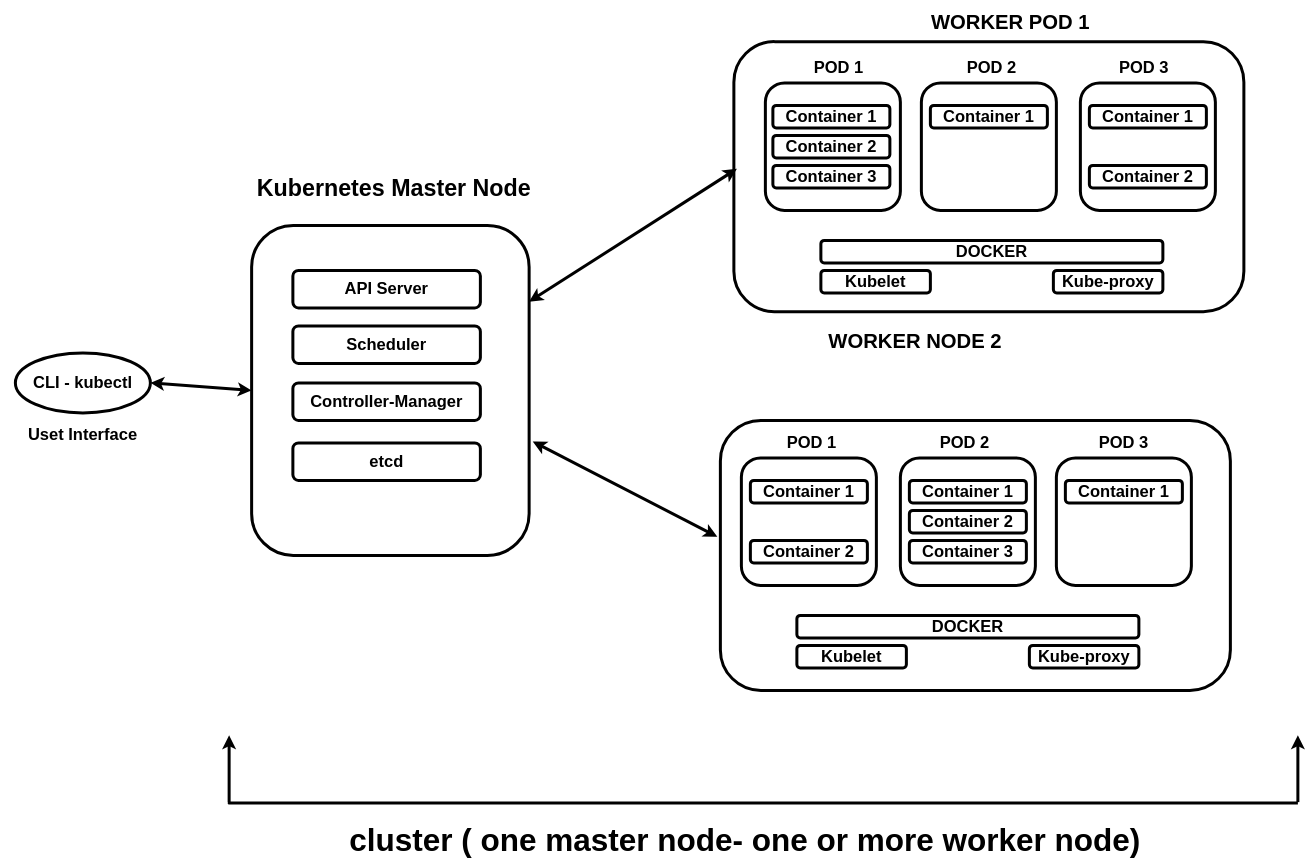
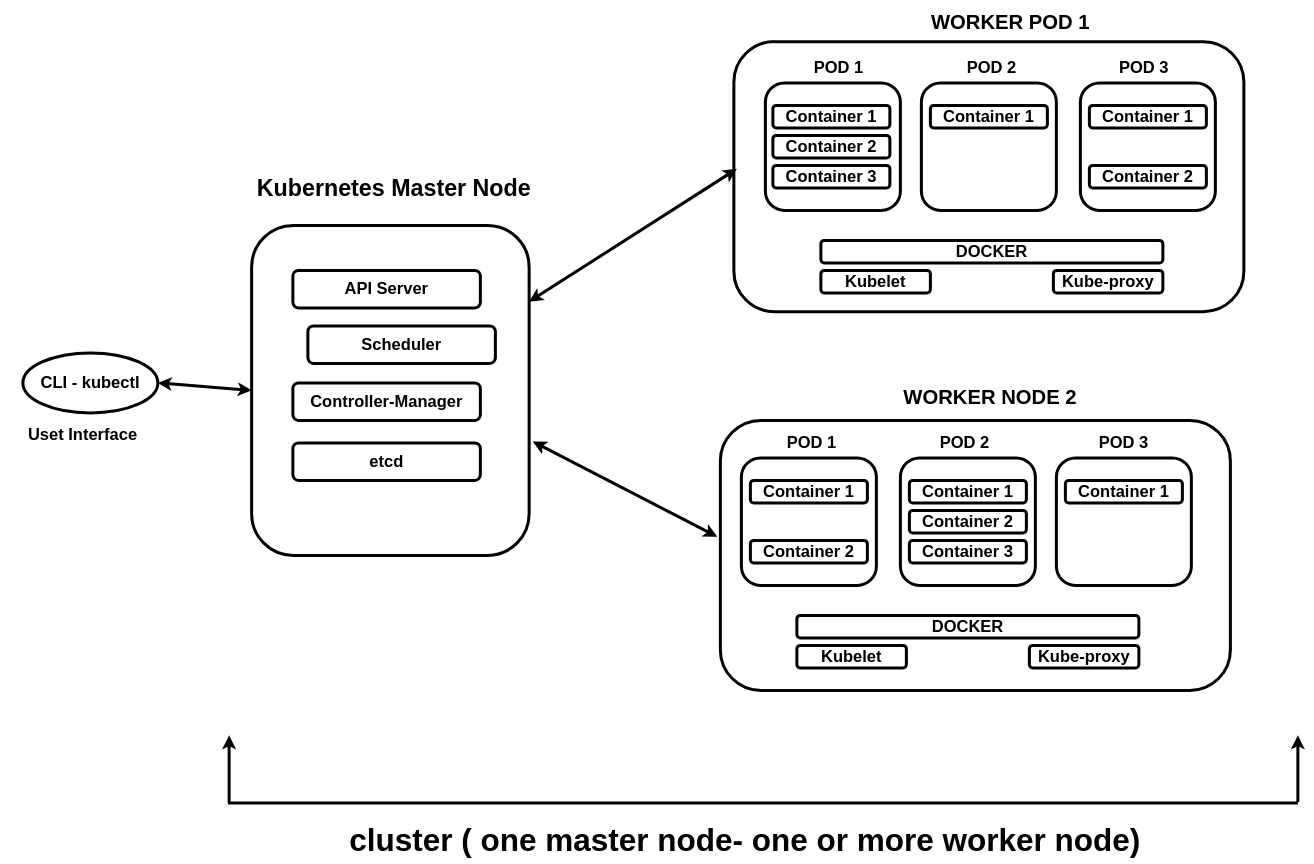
  <mxCell id="0" />
  <mxCell id="1" parent="0" />
  <mxCell id="2" value="Container 1" style="rounded=1;whiteSpace=wrap;html=1;strokeWidth=4;fontSize=22;fontStyle=1" parent="1" vertex="1"><mxGeometry x="1030" y="140" width="156" height="30" as="geometry" /></mxCell>
  <mxCell id="3" value="Container 2" style="rounded=1;whiteSpace=wrap;html=1;strokeWidth=4;fontSize=22;fontStyle=1" parent="1" vertex="1"><mxGeometry x="1030" y="180" width="156" height="30" as="geometry" /></mxCell>
  <mxCell id="4" value="Container 3" style="rounded=1;whiteSpace=wrap;html=1;strokeWidth=4;fontSize=22;fontStyle=1" parent="1" vertex="1"><mxGeometry x="1030" y="220" width="156" height="30" as="geometry" /></mxCell>
  <mxCell id="5" value="" style="rounded=1;whiteSpace=wrap;html=1;fillColor=none;strokeWidth=4;fontSize=22;fontStyle=1" parent="1" vertex="1"><mxGeometry x="1020" y="110" width="180" height="170" as="geometry" /></mxCell>
  <mxCell id="6" value="Container 1" style="rounded=1;whiteSpace=wrap;html=1;strokeWidth=4;fontSize=22;fontStyle=1" parent="1" vertex="1"><mxGeometry x="1240" y="140" width="156" height="30" as="geometry" /></mxCell>
  <mxCell id="7" value="Container 1" style="rounded=1;whiteSpace=wrap;html=1;strokeWidth=4;fontSize=22;fontStyle=1" parent="1" vertex="1"><mxGeometry x="1452" y="140" width="156" height="30" as="geometry" /></mxCell>
  <mxCell id="8" value="Container 2" style="rounded=1;whiteSpace=wrap;html=1;strokeWidth=4;fontSize=22;fontStyle=1" parent="1" vertex="1"><mxGeometry x="1452" y="220" width="156" height="30" as="geometry" /></mxCell>
  <mxCell id="9" value="" style="rounded=1;whiteSpace=wrap;html=1;fillColor=none;strokeWidth=4;fontSize=22;fontStyle=1" parent="1" vertex="1"><mxGeometry x="1228" y="110" width="180" height="170" as="geometry" /></mxCell>
  <mxCell id="10" value="" style="rounded=1;whiteSpace=wrap;html=1;fillColor=none;strokeWidth=4;fontSize=22;fontStyle=1" parent="1" vertex="1"><mxGeometry x="1440" y="110" width="180" height="170" as="geometry" /></mxCell>
  <mxCell id="11" value="&lt;span style=&quot;font-size: 22px;&quot;&gt;POD 1&lt;/span&gt;" style="text;html=1;strokeColor=none;fillColor=none;align=center;verticalAlign=middle;whiteSpace=wrap;rounded=0;strokeWidth=4;fontSize=22;fontStyle=1" parent="1" vertex="1"><mxGeometry x="1082" y="80" width="72" height="20" as="geometry" /></mxCell>
  <mxCell id="12" value="&lt;span style=&quot;font-size: 22px;&quot;&gt;POD 2&lt;/span&gt;" style="text;html=1;strokeColor=none;fillColor=none;align=center;verticalAlign=middle;whiteSpace=wrap;rounded=0;strokeWidth=4;fontSize=22;fontStyle=1" parent="1" vertex="1"><mxGeometry x="1286" y="80" width="72" height="20" as="geometry" /></mxCell>
  <mxCell id="13" value="&lt;span style=&quot;font-size: 22px;&quot;&gt;POD 3&lt;/span&gt;" style="text;html=1;strokeColor=none;fillColor=none;align=center;verticalAlign=middle;whiteSpace=wrap;rounded=0;strokeWidth=4;fontSize=22;fontStyle=1" parent="1" vertex="1"><mxGeometry x="1490" y="80" width="70" height="20" as="geometry" /></mxCell>
  <mxCell id="14" value="&lt;span style=&quot;font-size: 22px;&quot;&gt;DOCKER&lt;/span&gt;" style="rounded=1;whiteSpace=wrap;html=1;fillColor=none;strokeWidth=4;fontSize=22;fontStyle=1" parent="1" vertex="1"><mxGeometry x="1094" y="320" width="456" height="30" as="geometry" /></mxCell>
  <mxCell id="15" value="&lt;span style=&quot;font-size: 22px;&quot;&gt;Kubelet&lt;/span&gt;" style="rounded=1;whiteSpace=wrap;html=1;fillColor=none;strokeWidth=4;fontSize=22;fontStyle=1" parent="1" vertex="1"><mxGeometry x="1094" y="360" width="146" height="30" as="geometry" /></mxCell>
  <mxCell id="16" value="&lt;span style=&quot;font-size: 22px;&quot;&gt;Kube-proxy&lt;/span&gt;" style="rounded=1;whiteSpace=wrap;html=1;fillColor=none;strokeWidth=4;fontSize=22;fontStyle=1" parent="1" vertex="1"><mxGeometry x="1404" y="360" width="146" height="30" as="geometry" /></mxCell>
  <mxCell id="17" value="" style="rounded=1;whiteSpace=wrap;html=1;fillColor=none;strokeWidth=4;fontSize=22;" parent="1" vertex="1"><mxGeometry x="978" y="55" width="680" height="360" as="geometry" /></mxCell>
  <mxCell id="18" value="&lt;b style=&quot;font-size: 27px;&quot;&gt;WORKER POD 1&lt;/b&gt;" style="text;html=1;strokeColor=none;fillColor=none;align=center;verticalAlign=middle;whiteSpace=wrap;rounded=0;fontSize=27;strokeWidth=4;" parent="1" vertex="1"><mxGeometry x="1224" y="20" width="246" height="20" as="geometry" /></mxCell>
  <mxCell id="19" value="Container 1" style="rounded=1;whiteSpace=wrap;html=1;strokeWidth=4;fontSize=22;fontStyle=1" parent="1" vertex="1"><mxGeometry x="1212" y="640" width="156" height="30" as="geometry" /></mxCell>
  <mxCell id="20" value="Container 2" style="rounded=1;whiteSpace=wrap;html=1;strokeWidth=4;fontSize=22;fontStyle=1" parent="1" vertex="1"><mxGeometry x="1212" y="680" width="156" height="30" as="geometry" /></mxCell>
  <mxCell id="21" value="Container 3" style="rounded=1;whiteSpace=wrap;html=1;strokeWidth=4;fontSize=22;fontStyle=1" parent="1" vertex="1"><mxGeometry x="1212" y="720" width="156" height="30" as="geometry" /></mxCell>
  <mxCell id="22" value="" style="rounded=1;whiteSpace=wrap;html=1;fillColor=none;strokeWidth=4;fontSize=22;fontStyle=1" parent="1" vertex="1"><mxGeometry x="1200" y="610" width="180" height="170" as="geometry" /></mxCell>
  <mxCell id="23" value="Container 1" style="rounded=1;whiteSpace=wrap;html=1;strokeWidth=4;fontSize=22;fontStyle=1" parent="1" vertex="1"><mxGeometry x="1420" y="640" width="156" height="30" as="geometry" /></mxCell>
  <mxCell id="24" value="Container 1" style="rounded=1;whiteSpace=wrap;html=1;strokeWidth=4;fontSize=22;fontStyle=1" parent="1" vertex="1"><mxGeometry x="1000" y="640" width="156" height="30" as="geometry" /></mxCell>
  <mxCell id="25" value="Container 2" style="rounded=1;whiteSpace=wrap;html=1;strokeWidth=4;fontSize=22;fontStyle=1" parent="1" vertex="1"><mxGeometry x="1000" y="720" width="156" height="30" as="geometry" /></mxCell>
  <mxCell id="26" value="" style="rounded=1;whiteSpace=wrap;html=1;fillColor=none;strokeWidth=4;fontSize=22;fontStyle=1" parent="1" vertex="1"><mxGeometry x="1408" y="610" width="180" height="170" as="geometry" /></mxCell>
  <mxCell id="27" value="" style="rounded=1;whiteSpace=wrap;html=1;fillColor=none;strokeWidth=4;fontSize=22;fontStyle=1" parent="1" vertex="1"><mxGeometry x="988" y="610" width="180" height="170" as="geometry" /></mxCell>
  <mxCell id="28" value="&lt;span style=&quot;font-size: 22px;&quot;&gt;POD 1&lt;/span&gt;" style="text;html=1;strokeColor=none;fillColor=none;align=center;verticalAlign=middle;whiteSpace=wrap;rounded=0;strokeWidth=4;fontSize=22;fontStyle=1" parent="1" vertex="1"><mxGeometry x="1043" y="580" width="78" height="20" as="geometry" /></mxCell>
  <mxCell id="29" value="&lt;span style=&quot;font-size: 22px;&quot;&gt;POD 2&lt;/span&gt;" style="text;html=1;strokeColor=none;fillColor=none;align=center;verticalAlign=middle;whiteSpace=wrap;rounded=0;strokeWidth=4;fontSize=22;fontStyle=1" parent="1" vertex="1"><mxGeometry x="1250" y="580" width="72" height="20" as="geometry" /></mxCell>
  <mxCell id="30" value="&lt;span style=&quot;font-size: 22px;&quot;&gt;POD 3&lt;/span&gt;" style="text;html=1;strokeColor=none;fillColor=none;align=center;verticalAlign=middle;whiteSpace=wrap;rounded=0;strokeWidth=4;fontSize=22;fontStyle=1" parent="1" vertex="1"><mxGeometry x="1458" y="580" width="80" height="20" as="geometry" /></mxCell>
  <mxCell id="31" value="&lt;span style=&quot;font-size: 22px;&quot;&gt;DOCKER&lt;/span&gt;" style="rounded=1;whiteSpace=wrap;html=1;fillColor=none;strokeWidth=4;fontSize=22;fontStyle=1" parent="1" vertex="1"><mxGeometry x="1062" y="820" width="456" height="30" as="geometry" /></mxCell>
  <mxCell id="32" value="&lt;span style=&quot;font-size: 22px;&quot;&gt;Kubelet&lt;/span&gt;" style="rounded=1;whiteSpace=wrap;html=1;fillColor=none;strokeWidth=4;fontSize=22;fontStyle=1" parent="1" vertex="1"><mxGeometry x="1062" y="860" width="146" height="30" as="geometry" /></mxCell>
  <mxCell id="33" value="&lt;span style=&quot;font-size: 22px;&quot;&gt;Kube-proxy&lt;/span&gt;" style="rounded=1;whiteSpace=wrap;html=1;fillColor=none;strokeWidth=4;fontSize=22;fontStyle=1" parent="1" vertex="1"><mxGeometry x="1372" y="860" width="146" height="30" as="geometry" /></mxCell>
  <mxCell id="34" value="" style="rounded=1;whiteSpace=wrap;html=1;fillColor=none;strokeWidth=4;fontSize=22;fontStyle=1" parent="1" vertex="1"><mxGeometry x="960" y="560" width="680" height="360" as="geometry" /></mxCell>
- <mxCell id="35" value="&lt;b style=&quot;font-size: 27px;&quot;&gt;WORKER NODE 2&lt;/b&gt;" style="text;html=1;strokeColor=none;fillColor=none;align=center;verticalAlign=middle;whiteSpace=wrap;rounded=0;fontSize=27;strokeWidth=4;" parent="1" vertex="1"><mxGeometry x="1092" y="445" width="256" height="20" as="geometry" /></mxCell>
+ <mxCell id="35" value="&lt;b style=&quot;font-size: 27px;&quot;&gt;WORKER NODE 2&lt;/b&gt;" style="text;html=1;strokeColor=none;fillColor=none;align=center;verticalAlign=middle;whiteSpace=wrap;rounded=0;fontSize=27;strokeWidth=4;" parent="1" vertex="1"><mxGeometry x="1192" y="520" width="256" height="20" as="geometry" /></mxCell>
  <mxCell id="36" value="API Server" style="rounded=1;whiteSpace=wrap;html=1;fillColor=none;fontSize=22;strokeWidth=4;fontStyle=1" parent="1" vertex="1"><mxGeometry x="390" y="360" width="250" height="50" as="geometry" /></mxCell>
- <mxCell id="37" value="Scheduler" style="rounded=1;whiteSpace=wrap;html=1;fillColor=none;fontSize=22;strokeWidth=4;fontStyle=1" parent="1" vertex="1"><mxGeometry x="390" y="434" width="250" height="50" as="geometry" /></mxCell>
+ <mxCell id="37" value="Scheduler" style="rounded=1;whiteSpace=wrap;html=1;fillColor=none;fontSize=22;strokeWidth=4;fontStyle=1" parent="1" vertex="1"><mxGeometry x="410" y="434" width="250" height="50" as="geometry" /></mxCell>
  <mxCell id="38" value="Controller-Manager" style="rounded=1;whiteSpace=wrap;html=1;fillColor=none;fontSize=22;strokeWidth=4;fontStyle=1" parent="1" vertex="1"><mxGeometry x="390" y="510" width="250" height="50" as="geometry" /></mxCell>
  <mxCell id="39" value="etcd" style="rounded=1;whiteSpace=wrap;html=1;fillColor=none;fontSize=22;strokeWidth=4;fontStyle=1" parent="1" vertex="1"><mxGeometry x="390" y="590" width="250" height="50" as="geometry" /></mxCell>
  <mxCell id="40" value="" style="rounded=1;whiteSpace=wrap;html=1;fillColor=none;fontSize=22;strokeWidth=4;fontStyle=1" parent="1" vertex="1"><mxGeometry x="335" y="300" width="370" height="440" as="geometry" /></mxCell>
  <mxCell id="41" value="&lt;b style=&quot;font-size: 31px;&quot;&gt;&lt;font style=&quot;font-size: 31px;&quot;&gt;Kubernetes Master Node&lt;/font&gt;&lt;/b&gt;" style="text;html=1;strokeColor=none;fillColor=none;align=center;verticalAlign=middle;whiteSpace=wrap;rounded=0;fontSize=31;strokeWidth=4;" parent="1" vertex="1"><mxGeometry x="335" y="240" width="380" height="20" as="geometry" /></mxCell>
  <mxCell id="42" value="" style="endArrow=classic;startArrow=classic;html=1;fontSize=22;entryX=0.006;entryY=0.471;entryDx=0;entryDy=0;entryPerimeter=0;strokeWidth=4;" parent="1" source="40" target="17" edge="1"><mxGeometry width="50" height="50" relative="1" as="geometry"><mxPoint x="1170" y="520" as="sourcePoint" /><mxPoint x="1220" y="470" as="targetPoint" /></mxGeometry></mxCell>
  <mxCell id="43" value="" style="endArrow=classic;startArrow=classic;html=1;fontSize=22;exitX=1.013;exitY=0.655;exitDx=0;exitDy=0;exitPerimeter=0;entryX=-0.006;entryY=0.431;entryDx=0;entryDy=0;entryPerimeter=0;strokeWidth=4;" parent="1" source="40" target="34" edge="1"><mxGeometry width="50" height="50" relative="1" as="geometry"><mxPoint x="1170" y="520" as="sourcePoint" /><mxPoint x="1220" y="470" as="targetPoint" /></mxGeometry></mxCell>
- <mxCell id="44" value="&lt;b style=&quot;font-size: 22px;&quot;&gt;CLI - kubectl&lt;/b&gt;" style="ellipse;whiteSpace=wrap;html=1;fillColor=none;fontSize=22;strokeWidth=4;" parent="1" vertex="1"><mxGeometry x="20" y="470" width="180" height="80" as="geometry" /></mxCell>
+ <mxCell id="44" value="&lt;b style=&quot;font-size: 22px;&quot;&gt;CLI - kubectl&lt;/b&gt;" style="ellipse;whiteSpace=wrap;html=1;fillColor=none;fontSize=22;strokeWidth=4;" parent="1" vertex="1"><mxGeometry x="30" y="470" width="180" height="80" as="geometry" /></mxCell>
  <mxCell id="45" value="" style="endArrow=classic;startArrow=classic;html=1;fontSize=22;exitX=1;exitY=0.5;exitDx=0;exitDy=0;entryX=0;entryY=0.5;entryDx=0;entryDy=0;strokeWidth=4;" parent="1" source="44" target="40" edge="1"><mxGeometry width="50" height="50" relative="1" as="geometry"><mxPoint x="580" y="520" as="sourcePoint" /><mxPoint x="630" y="470" as="targetPoint" /></mxGeometry></mxCell>
  <mxCell id="46" value="Uset Interface" style="text;html=1;strokeColor=none;fillColor=none;align=center;verticalAlign=middle;whiteSpace=wrap;rounded=0;fontSize=22;strokeWidth=4;fontStyle=1" parent="1" vertex="1"><mxGeometry x="20" y="570" width="180" height="20" as="geometry" /></mxCell>
  <mxCell id="47" value="" style="endArrow=none;html=1;fontSize=22;strokeWidth=4;" parent="1" edge="1"><mxGeometry width="50" height="50" relative="1" as="geometry"><mxPoint x="470" y="1070" as="sourcePoint" /><mxPoint x="1730" y="1070" as="targetPoint" /><Array as="points"><mxPoint x="300" y="1070" /></Array></mxGeometry></mxCell>
  <mxCell id="48" value="" style="endArrow=classic;html=1;fontSize=22;strokeWidth=4;" parent="1" edge="1"><mxGeometry width="50" height="50" relative="1" as="geometry"><mxPoint x="305" y="1069" as="sourcePoint" /><mxPoint x="305" y="980" as="targetPoint" /></mxGeometry></mxCell>
  <mxCell id="49" value="" style="endArrow=classic;html=1;fontSize=22;strokeWidth=4;" parent="1" edge="1"><mxGeometry width="50" height="50" relative="1" as="geometry"><mxPoint x="1730" y="1069" as="sourcePoint" /><mxPoint x="1730" y="980" as="targetPoint" /></mxGeometry></mxCell>
  <mxCell id="50" value="&lt;b style=&quot;font-size: 42px;&quot;&gt;&lt;font style=&quot;font-size: 42px;&quot;&gt;cluster ( one master node- one or more worker node)&lt;/font&gt;&lt;/b&gt;" style="text;html=1;strokeColor=none;fillColor=none;align=center;verticalAlign=middle;whiteSpace=wrap;rounded=0;strokeWidth=4;fontSize=42;" parent="1" vertex="1"><mxGeometry x="410" y="1110" width="1166" height="20" as="geometry" /></mxCell>
